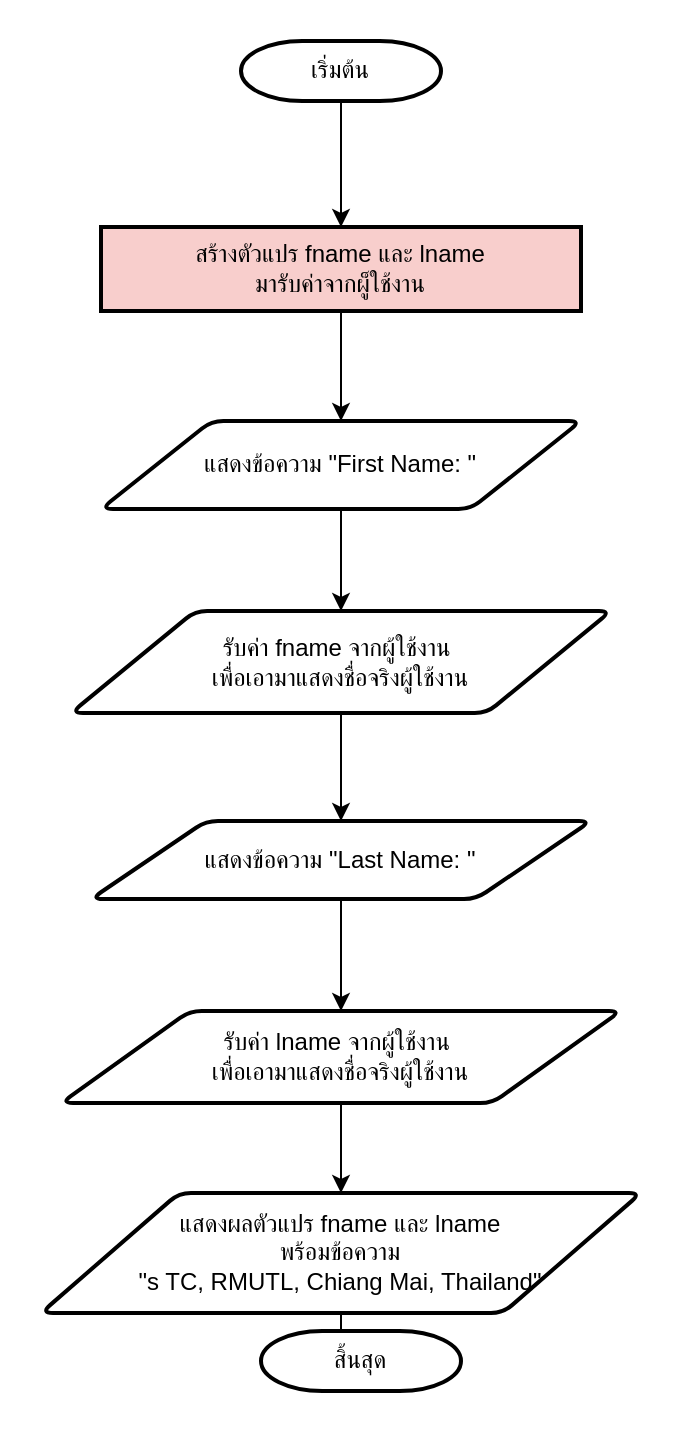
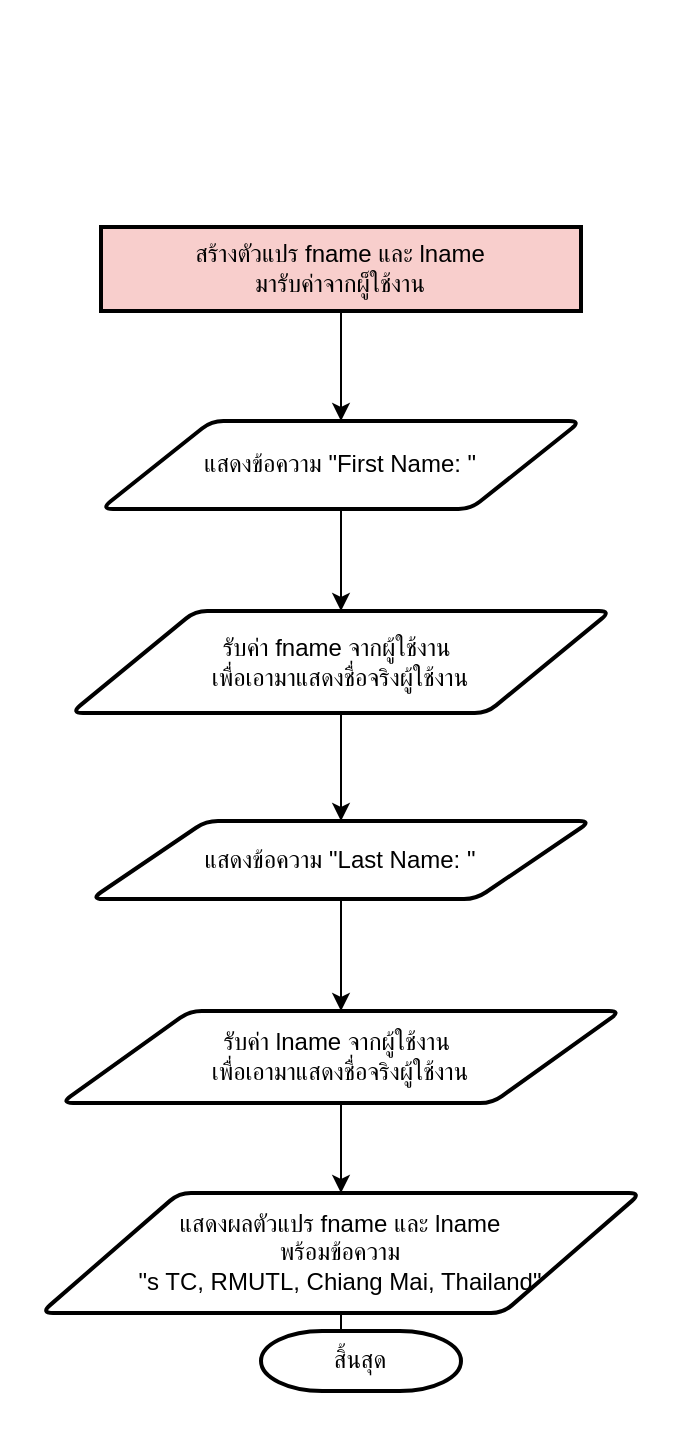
  <mxCell id="0" />
  <mxCell id="1" parent="0" />
- <mxCell id="2" value="" style="edgeStyle=orthogonalEdgeStyle;rounded=0;orthogonalLoop=1;jettySize=auto;html=1;" edge="1" parent="1" source="3" target="5"><mxGeometry relative="1" as="geometry" /></mxCell>
- <mxCell id="3" value="เริ่มต้น" style="strokeWidth=2;html=1;shape=mxgraph.flowchart.terminator;whiteSpace=wrap;" vertex="1" parent="1"><mxGeometry x="120" y="20" width="100" height="30" as="geometry" /></mxCell>
  <mxCell id="4" value="" style="edgeStyle=orthogonalEdgeStyle;rounded=0;orthogonalLoop=1;jettySize=auto;html=1;" edge="1" parent="1" source="5" target="7"><mxGeometry relative="1" as="geometry" /></mxCell>
  <mxCell id="5" value="สร้างตัวแปร fname และ lname&lt;div&gt;มารับค่าจากผู็ใช้งาน&lt;/div&gt;" style="rounded=1;whiteSpace=wrap;html=1;absoluteArcSize=1;arcSize=0;strokeWidth=2;fillColor=#f8cecc;" vertex="1" parent="1"><mxGeometry x="50" y="113" width="240" height="42" as="geometry" /></mxCell>
  <mxCell id="6" value="" style="edgeStyle=orthogonalEdgeStyle;rounded=0;orthogonalLoop=1;jettySize=auto;html=1;" edge="1" parent="1" source="7" target="9"><mxGeometry relative="1" as="geometry" /></mxCell>
  <mxCell id="7" value="แสดงข้อความ&amp;nbsp;&lt;span style=&quot;background-color: initial;&quot;&gt;&quot;First Name:&amp;nbsp;&quot;&lt;/span&gt;" style="shape=parallelogram;html=1;strokeWidth=2;perimeter=parallelogramPerimeter;whiteSpace=wrap;rounded=1;arcSize=12;size=0.23;" vertex="1" parent="1"><mxGeometry x="50" y="210" width="240" height="44" as="geometry" /></mxCell>
  <mxCell id="8" value="" style="edgeStyle=orthogonalEdgeStyle;rounded=0;orthogonalLoop=1;jettySize=auto;html=1;" edge="1" parent="1" source="9" target="11"><mxGeometry relative="1" as="geometry" /></mxCell>
  <mxCell id="9" value="รับค่า fname จากผู้ใช้งาน&amp;nbsp;&lt;div&gt;เพื่อเอามาแสดงชื่อจริงผู้ใช้งาน&lt;/div&gt;" style="shape=parallelogram;html=1;strokeWidth=2;perimeter=parallelogramPerimeter;whiteSpace=wrap;rounded=1;arcSize=12;size=0.23;" vertex="1" parent="1"><mxGeometry x="35" y="305" width="270" height="51" as="geometry" /></mxCell>
  <mxCell id="10" value="" style="edgeStyle=orthogonalEdgeStyle;rounded=0;orthogonalLoop=1;jettySize=auto;html=1;" edge="1" source="11" target="13" parent="1"><mxGeometry relative="1" as="geometry" /></mxCell>
  <mxCell id="11" value="แสดงข้อความ&amp;nbsp;&lt;span style=&quot;background-color: initial;&quot;&gt;&quot;Last Name:&amp;nbsp;&quot;&lt;/span&gt;" style="shape=parallelogram;html=1;strokeWidth=2;perimeter=parallelogramPerimeter;whiteSpace=wrap;rounded=1;arcSize=12;size=0.23;" vertex="1" parent="1"><mxGeometry x="45" y="410" width="250" height="39" as="geometry" /></mxCell>
  <mxCell id="12" value="" style="edgeStyle=orthogonalEdgeStyle;rounded=0;orthogonalLoop=1;jettySize=auto;html=1;" edge="1" parent="1" source="13" target="15"><mxGeometry relative="1" as="geometry" /></mxCell>
  <mxCell id="13" value="รับค่า lname จากผู้ใช้งาน&amp;nbsp;&lt;div&gt;เพื่อเอามาแสดงชื่อจริงผู้ใช้งาน&lt;/div&gt;" style="shape=parallelogram;html=1;strokeWidth=2;perimeter=parallelogramPerimeter;whiteSpace=wrap;rounded=1;arcSize=12;size=0.23;" vertex="1" parent="1"><mxGeometry x="30" y="505" width="280" height="46" as="geometry" /></mxCell>
  <mxCell id="14" value="" style="edgeStyle=orthogonalEdgeStyle;rounded=0;orthogonalLoop=1;jettySize=auto;html=1;" edge="1" parent="1" source="15" target="16"><mxGeometry relative="1" as="geometry" /></mxCell>
  <mxCell id="15" value="แสดงผลตัวแปร fname และ lname&lt;div&gt;&lt;span style=&quot;background-color: initial;&quot;&gt;พร้อมข้อความ&lt;/span&gt;&lt;div&gt;&lt;span style=&quot;background-color: initial;&quot;&gt;&quot;s TC, RMUTL, Chiang Mai, Thailand&quot;&lt;/span&gt;&lt;/div&gt;&lt;/div&gt;" style="shape=parallelogram;html=1;strokeWidth=2;perimeter=parallelogramPerimeter;whiteSpace=wrap;rounded=1;arcSize=12;size=0.23;" vertex="1" parent="1"><mxGeometry x="20" y="596" width="300" height="60" as="geometry" /></mxCell>
  <mxCell id="16" value="สิ้นสุด" style="strokeWidth=2;html=1;shape=mxgraph.flowchart.terminator;whiteSpace=wrap;" vertex="1" parent="1"><mxGeometry x="130" y="665" width="100" height="30" as="geometry" /></mxCell>
